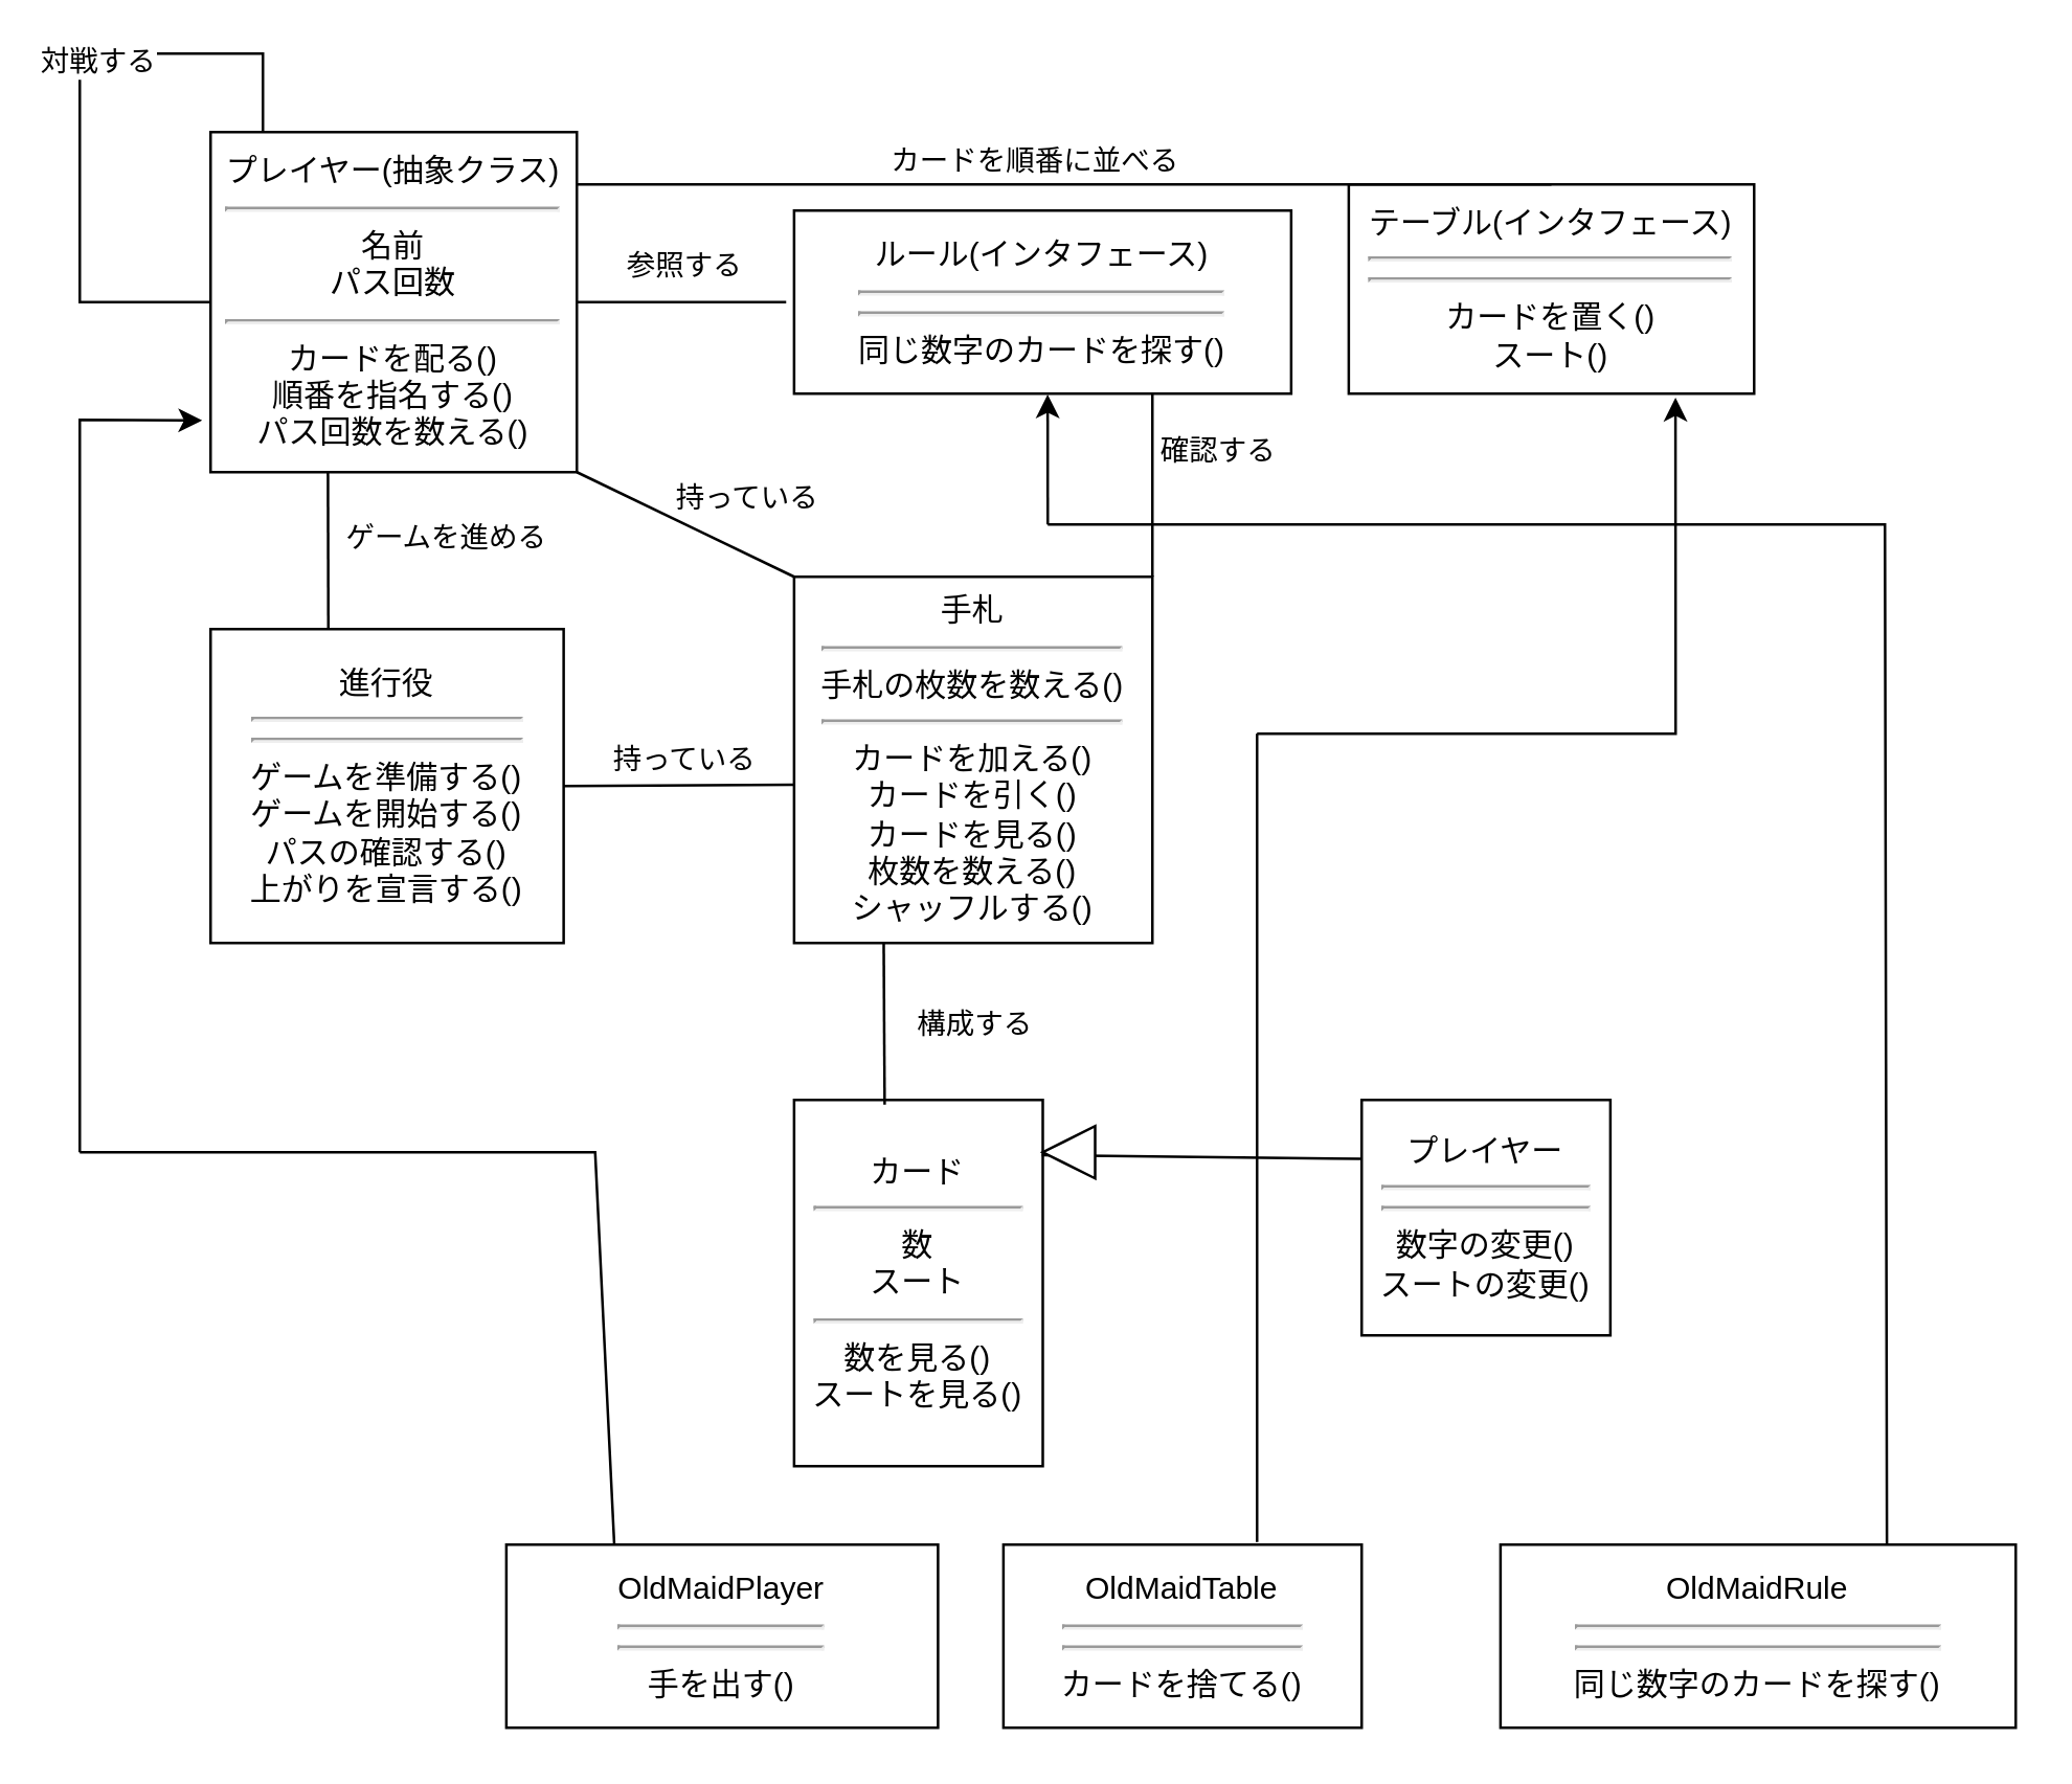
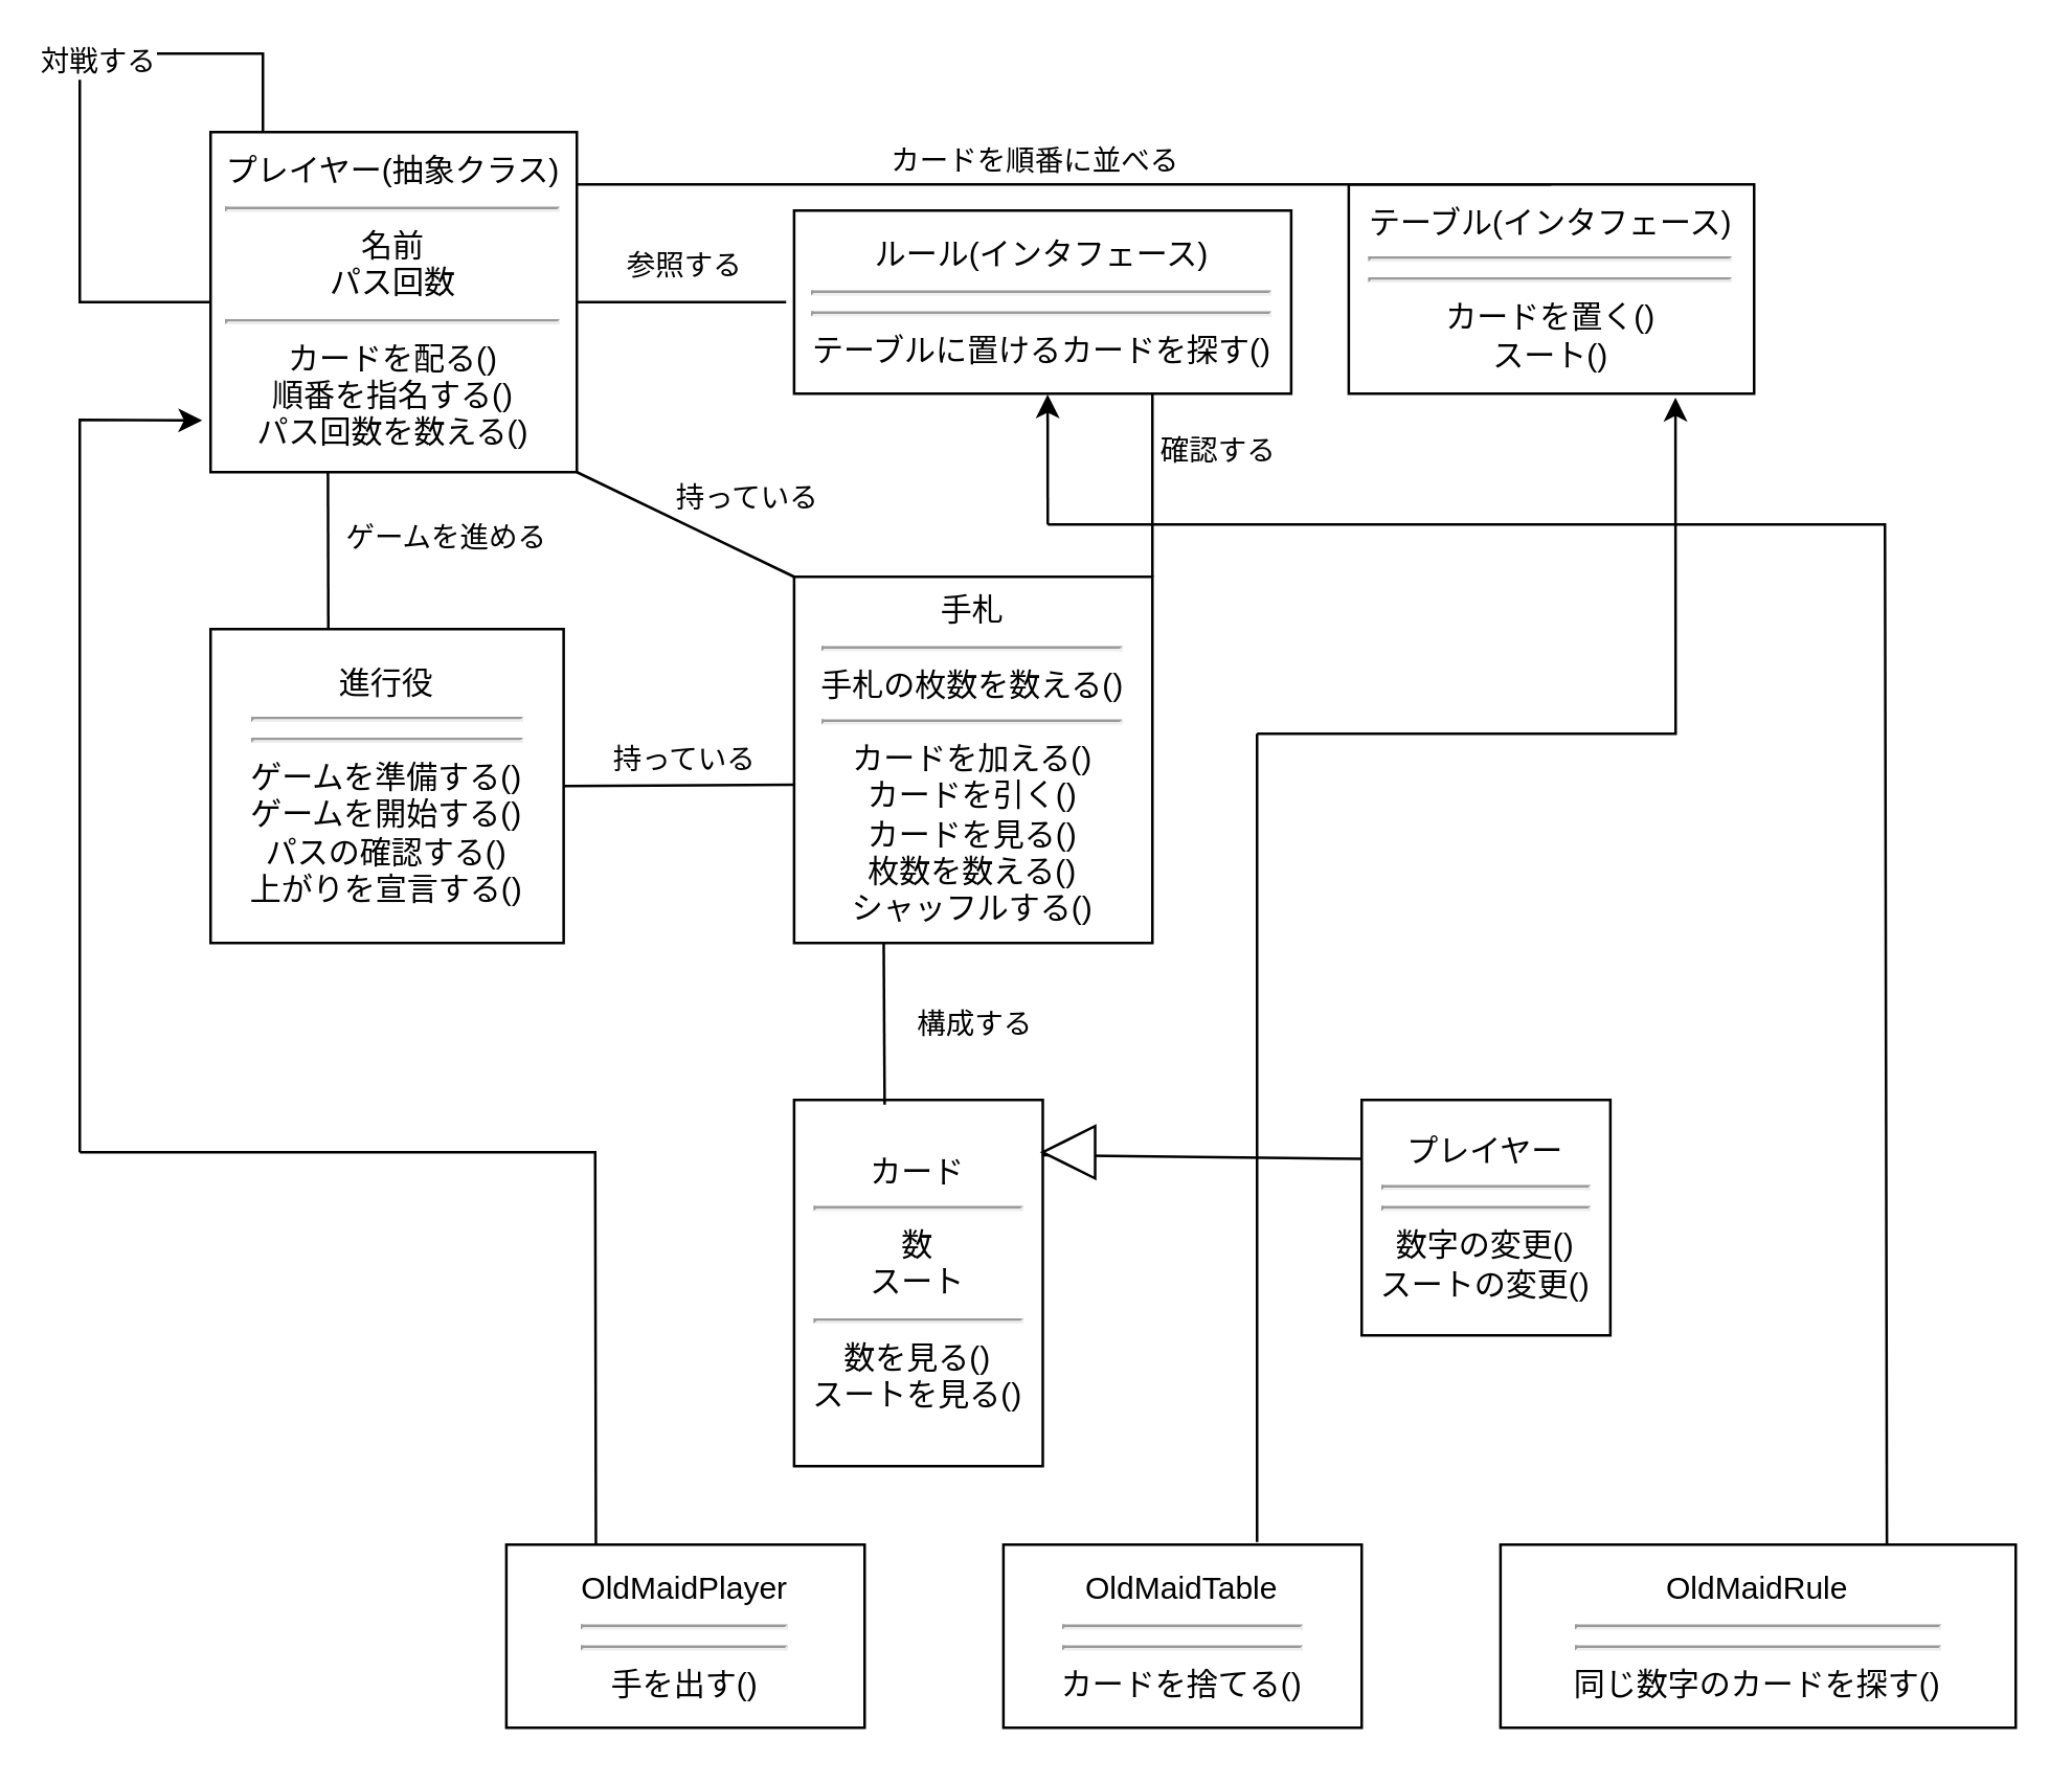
  <mxCell id="0" />
  <mxCell id="1" parent="0" />
  <mxCell id="2" value="プレイヤー(抽象クラス)&lt;div&gt;&lt;hr&gt;名前&lt;/div&gt;&lt;div&gt;パス回数&lt;/div&gt;&lt;div&gt;&lt;hr&gt;カードを配る()&lt;/div&gt;&lt;div&gt;順番を指名する()&lt;/div&gt;&lt;div&gt;パス回数を数える()&lt;/div&gt;" style="rounded=0;whiteSpace=wrap;html=1;" vertex="1" parent="1"><mxGeometry x="80" y="50" width="140" height="130" as="geometry" /></mxCell>
  <mxCell id="3" value="進行役&lt;div&gt;&lt;hr&gt;&lt;hr&gt;ゲームを準備する()&lt;/div&gt;&lt;div&gt;ゲームを開始する()&lt;/div&gt;&lt;div&gt;パスの確認する()&lt;/div&gt;&lt;div&gt;上がりを宣言する()&lt;/div&gt;" style="rounded=0;whiteSpace=wrap;html=1;" vertex="1" parent="1"><mxGeometry x="80" y="240" width="134.95" height="120" as="geometry" /></mxCell>
  <mxCell id="4" value="手札&lt;div&gt;&lt;hr&gt;手札の枚数を数える()&lt;/div&gt;&lt;div&gt;&lt;hr&gt;カードを加える()&lt;/div&gt;&lt;div&gt;カードを引く()&lt;/div&gt;&lt;div&gt;カードを見る()&lt;/div&gt;&lt;div&gt;枚数を数える()&lt;/div&gt;&lt;div&gt;シャッフルする()&lt;/div&gt;" style="rounded=0;whiteSpace=wrap;html=1;" vertex="1" parent="1"><mxGeometry x="303.05" y="220" width="136.95" height="140" as="geometry" /></mxCell>
  <mxCell id="5" value="テーブル(インタフェース)&lt;div&gt;&lt;hr&gt;&lt;hr&gt;カードを置く()&lt;/div&gt;&lt;div&gt;スート()&lt;/div&gt;" style="rounded=0;whiteSpace=wrap;html=1;" vertex="1" parent="1"><mxGeometry x="515.05" y="70" width="154.95" height="80" as="geometry" /></mxCell>
  <mxCell id="6" value="カード&lt;div&gt;&lt;hr&gt;数&lt;/div&gt;&lt;div&gt;スート&lt;br&gt;&lt;hr&gt;&lt;div&gt;数を見る()&lt;/div&gt;&lt;div&gt;スートを見る()&lt;/div&gt;&lt;/div&gt;" style="rounded=0;whiteSpace=wrap;html=1;" vertex="1" parent="1"><mxGeometry x="303.05" y="420" width="95.05" height="140" as="geometry" /></mxCell>
  <mxCell id="7" value="" style="endArrow=none;html=1;rounded=0;entryX=1;entryY=1;entryDx=0;entryDy=0;exitX=0;exitY=0;exitDx=0;exitDy=0;" edge="1" parent="1" source="4" target="2"><mxGeometry width="50" height="50" relative="1" as="geometry"><mxPoint x="385.05" y="220" as="sourcePoint" /><mxPoint x="435.05" y="170" as="targetPoint" /></mxGeometry></mxCell>
  <mxCell id="8" value="持っている" style="edgeLabel;html=1;align=center;verticalAlign=middle;resizable=0;points=[];" vertex="1" connectable="0" parent="7"><mxGeometry x="-0.009" y="2" relative="1" as="geometry"><mxPoint x="24" y="-12" as="offset" /></mxGeometry></mxCell>
  <mxCell id="9" value="" style="endArrow=none;html=1;rounded=0;exitX=0.5;exitY=1;exitDx=0;exitDy=0;" edge="1" parent="1"><mxGeometry width="50" height="50" relative="1" as="geometry"><mxPoint x="124.86" y="180" as="sourcePoint" /><mxPoint x="125" y="240" as="targetPoint" /><Array as="points" /></mxGeometry></mxCell>
  <mxCell id="10" value="ゲームを進める" style="edgeLabel;html=1;align=center;verticalAlign=middle;resizable=0;points=[];" vertex="1" connectable="0" parent="9"><mxGeometry x="0.038" y="-4" relative="1" as="geometry"><mxPoint x="49" y="-7" as="offset" /></mxGeometry></mxCell>
  <mxCell id="11" value="" style="endArrow=none;html=1;rounded=0;exitX=0.25;exitY=1;exitDx=0;exitDy=0;entryX=0.364;entryY=0.013;entryDx=0;entryDy=0;entryPerimeter=0;" edge="1" parent="1" source="4" target="6"><mxGeometry width="50" height="50" relative="1" as="geometry"><mxPoint x="385.05" y="220" as="sourcePoint" /><mxPoint x="337" y="400" as="targetPoint" /></mxGeometry></mxCell>
  <mxCell id="12" value="構成する" style="edgeLabel;html=1;align=center;verticalAlign=middle;resizable=0;points=[];" vertex="1" connectable="0" parent="11"><mxGeometry x="-0.076" y="-4" relative="1" as="geometry"><mxPoint x="38" y="1" as="offset" /></mxGeometry></mxCell>
  <mxCell id="13" value="" style="endArrow=none;html=1;rounded=0;entryX=0.5;entryY=0;entryDx=0;entryDy=0;" edge="1" parent="1" target="5"><mxGeometry width="50" height="50" relative="1" as="geometry"><mxPoint x="220" y="70" as="sourcePoint" /><mxPoint x="435.05" y="170" as="targetPoint" /><Array as="points" /></mxGeometry></mxCell>
  <mxCell id="14" value="カードを順番に並べる" style="edgeLabel;html=1;align=center;verticalAlign=middle;resizable=0;points=[];" vertex="1" connectable="0" parent="13"><mxGeometry x="-0.022" relative="1" as="geometry"><mxPoint x="-8" y="-10" as="offset" /></mxGeometry></mxCell>
  <mxCell id="15" value="" style="endArrow=none;html=1;rounded=0;" edge="1" parent="1"><mxGeometry width="50" height="50" relative="1" as="geometry"><mxPoint x="100" y="50" as="sourcePoint" /><mxPoint x="20" y="20" as="targetPoint" /><Array as="points"><mxPoint x="100" y="20" /></Array></mxGeometry></mxCell>
  <mxCell id="16" value="対戦する" style="edgeLabel;html=1;align=center;verticalAlign=middle;resizable=0;points=[];" vertex="1" connectable="0" parent="15"><mxGeometry x="0.71" y="2" relative="1" as="geometry"><mxPoint as="offset" /></mxGeometry></mxCell>
  <mxCell id="17" value="" style="endArrow=none;html=1;rounded=0;exitX=0;exitY=0.5;exitDx=0;exitDy=0;" edge="1" parent="1" source="2"><mxGeometry width="50" height="50" relative="1" as="geometry"><mxPoint x="45.05" y="130" as="sourcePoint" /><mxPoint x="30" y="30" as="targetPoint" /><Array as="points"><mxPoint x="30" y="115" /></Array></mxGeometry></mxCell>
  <mxCell id="18" value="&lt;div&gt;プレイヤー&lt;br&gt;&lt;/div&gt;&lt;div&gt;&lt;hr&gt;&lt;hr&gt;&lt;div&gt;数字の変更()&lt;/div&gt;&lt;div&gt;スートの変更()&lt;/div&gt;&lt;/div&gt;" style="rounded=0;whiteSpace=wrap;html=1;" vertex="1" parent="1"><mxGeometry x="520" y="420" width="95.05" height="90" as="geometry" /></mxCell>
  <mxCell id="19" value="" style="endArrow=none;html=1;rounded=0;entryX=0;entryY=0.25;entryDx=0;entryDy=0;exitX=0.996;exitY=0.151;exitDx=0;exitDy=0;exitPerimeter=0;" edge="1" parent="1" source="6" target="18"><mxGeometry width="50" height="50" relative="1" as="geometry"><mxPoint x="400" y="443" as="sourcePoint" /><mxPoint x="440" y="360" as="targetPoint" /></mxGeometry></mxCell>
  <mxCell id="20" value="" style="triangle;whiteSpace=wrap;html=1;rotation=-180;" vertex="1" parent="1"><mxGeometry x="398.1" y="430" width="20" height="20" as="geometry" /></mxCell>
  <mxCell id="21" value="" style="endArrow=none;html=1;rounded=0;entryX=1;entryY=0.5;entryDx=0;entryDy=0;exitX=-0.002;exitY=0.568;exitDx=0;exitDy=0;exitPerimeter=0;" edge="1" parent="1" source="4" target="3"><mxGeometry width="50" height="50" relative="1" as="geometry"><mxPoint x="300" y="300" as="sourcePoint" /><mxPoint x="142" y="270" as="targetPoint" /><Array as="points" /></mxGeometry></mxCell>
  <mxCell id="22" value="持っている" style="edgeLabel;html=1;align=center;verticalAlign=middle;resizable=0;points=[];" connectable="0" vertex="1" parent="21"><mxGeometry x="-0.009" y="2" relative="1" as="geometry"><mxPoint x="2" y="-12" as="offset" /></mxGeometry></mxCell>
- <mxCell id="23" value="&lt;div&gt;ルール(インタフェース)&lt;hr&gt;&lt;hr&gt;同じ数字のカードを探す()&lt;/div&gt;" style="rounded=0;whiteSpace=wrap;html=1;" vertex="1" parent="1"><mxGeometry x="303.05" y="80" width="190" height="70" as="geometry" /></mxCell>
+ <mxCell id="23" value="&lt;div&gt;ルール(インタフェース)&lt;hr&gt;&lt;hr&gt;テーブルに置けるカードを探す()&lt;/div&gt;" style="rounded=0;whiteSpace=wrap;html=1;" vertex="1" parent="1"><mxGeometry x="303.05" y="80" width="190" height="70" as="geometry" /></mxCell>
  <mxCell id="24" value="" style="endArrow=none;html=1;rounded=0;exitX=1;exitY=0;exitDx=0;exitDy=0;" edge="1" parent="1" source="4"><mxGeometry width="50" height="50" relative="1" as="geometry"><mxPoint x="250" y="220" as="sourcePoint" /><mxPoint x="440" y="150" as="targetPoint" /></mxGeometry></mxCell>
  <mxCell id="25" value="確認する" style="edgeLabel;html=1;align=center;verticalAlign=middle;resizable=0;points=[];" connectable="0" vertex="1" parent="24"><mxGeometry x="0.09" y="-4" relative="1" as="geometry"><mxPoint x="20" y="-11" as="offset" /></mxGeometry></mxCell>
  <mxCell id="26" value="" style="endArrow=none;html=1;rounded=0;entryX=1;entryY=0.5;entryDx=0;entryDy=0;" edge="1" parent="1" target="2"><mxGeometry width="50" height="50" relative="1" as="geometry"><mxPoint x="300" y="115" as="sourcePoint" /><mxPoint x="450" y="160" as="targetPoint" /></mxGeometry></mxCell>
  <mxCell id="27" value="参照する" style="edgeLabel;html=1;align=center;verticalAlign=middle;resizable=0;points=[];" connectable="0" vertex="1" parent="26"><mxGeometry x="-0.22" y="1" relative="1" as="geometry"><mxPoint x="-9" y="-16" as="offset" /></mxGeometry></mxCell>
- <mxCell id="28" value="&lt;div&gt;OldMaidPlayer&lt;br&gt;&lt;hr&gt;&lt;/div&gt;&lt;div&gt;&lt;hr&gt;&lt;/div&gt;&lt;div&gt;手を出す()&lt;/div&gt;" style="rounded=0;whiteSpace=wrap;html=1;" vertex="1" parent="1"><mxGeometry x="193.05" y="590" width="165" height="70" as="geometry" /></mxCell>
+ <mxCell id="28" value="&lt;div&gt;OldMaidPlayer&lt;br&gt;&lt;hr&gt;&lt;/div&gt;&lt;div&gt;&lt;hr&gt;&lt;/div&gt;&lt;div&gt;手を出す()&lt;/div&gt;" style="rounded=0;whiteSpace=wrap;html=1;" vertex="1" parent="1"><mxGeometry x="193.05" y="590" width="136.95" height="70" as="geometry" /></mxCell>
  <mxCell id="29" value="&lt;div&gt;&lt;span style=&quot;background-color: initial;&quot;&gt;OldMaid&lt;/span&gt;Table&lt;br&gt;&lt;/div&gt;&lt;div&gt;&lt;hr&gt;&lt;/div&gt;&lt;div&gt;&lt;div&gt;&lt;hr&gt;&lt;/div&gt;&lt;div&gt;カードを捨てる()&lt;/div&gt;&lt;/div&gt;" style="rounded=0;whiteSpace=wrap;html=1;" vertex="1" parent="1"><mxGeometry x="383.05" y="590" width="136.95" height="70" as="geometry" /></mxCell>
  <mxCell id="30" value="&lt;div&gt;&lt;span style=&quot;background-color: initial;&quot;&gt;OldMaid&lt;/span&gt;Rule&lt;hr&gt;&lt;/div&gt;&lt;div&gt;&lt;hr&gt;同じ数字のカードを探す()&lt;br&gt;&lt;/div&gt;" style="rounded=0;whiteSpace=wrap;html=1;" vertex="1" parent="1"><mxGeometry x="573.05" y="590" width="196.95" height="70" as="geometry" /></mxCell>
  <mxCell id="31" value="" style="endArrow=none;html=1;rounded=0;" edge="1" parent="1"><mxGeometry width="50" height="50" relative="1" as="geometry"><mxPoint x="480" y="589" as="sourcePoint" /><mxPoint x="480" y="280" as="targetPoint" /></mxGeometry></mxCell>
  <mxCell id="32" value="" style="endArrow=none;html=1;rounded=0;exitX=0.25;exitY=0;exitDx=0;exitDy=0;" edge="1" parent="1" source="28"><mxGeometry width="50" height="50" relative="1" as="geometry"><mxPoint x="380" y="430" as="sourcePoint" /><mxPoint x="30" y="440" as="targetPoint" /><Array as="points"><mxPoint x="227" y="440" /></Array></mxGeometry></mxCell>
  <mxCell id="33" value="" style="endArrow=classic;html=1;rounded=0;entryX=-0.023;entryY=0.848;entryDx=0;entryDy=0;entryPerimeter=0;" edge="1" parent="1" target="2"><mxGeometry width="50" height="50" relative="1" as="geometry"><mxPoint x="30" y="440" as="sourcePoint" /><mxPoint x="30" y="150" as="targetPoint" /><Array as="points"><mxPoint x="30" y="160" /></Array></mxGeometry></mxCell>
  <mxCell id="34" value="" style="endArrow=classic;html=1;rounded=0;entryX=0.806;entryY=1.019;entryDx=0;entryDy=0;entryPerimeter=0;" edge="1" parent="1" target="5"><mxGeometry width="50" height="50" relative="1" as="geometry"><mxPoint x="480" y="280" as="sourcePoint" /><mxPoint x="380" y="280" as="targetPoint" /><Array as="points"><mxPoint x="640" y="280" /></Array></mxGeometry></mxCell>
  <mxCell id="35" value="" style="endArrow=none;html=1;rounded=0;exitX=0.75;exitY=0;exitDx=0;exitDy=0;" edge="1" parent="1" source="30"><mxGeometry width="50" height="50" relative="1" as="geometry"><mxPoint x="580" y="290" as="sourcePoint" /><mxPoint x="400" y="200" as="targetPoint" /><Array as="points"><mxPoint x="720" y="200" /></Array></mxGeometry></mxCell>
  <mxCell id="36" value="" style="endArrow=classic;html=1;rounded=0;entryX=0.51;entryY=1.004;entryDx=0;entryDy=0;entryPerimeter=0;" edge="1" parent="1" target="23"><mxGeometry width="50" height="50" relative="1" as="geometry"><mxPoint x="400" y="200" as="sourcePoint" /><mxPoint x="620" y="210" as="targetPoint" /></mxGeometry></mxCell>
